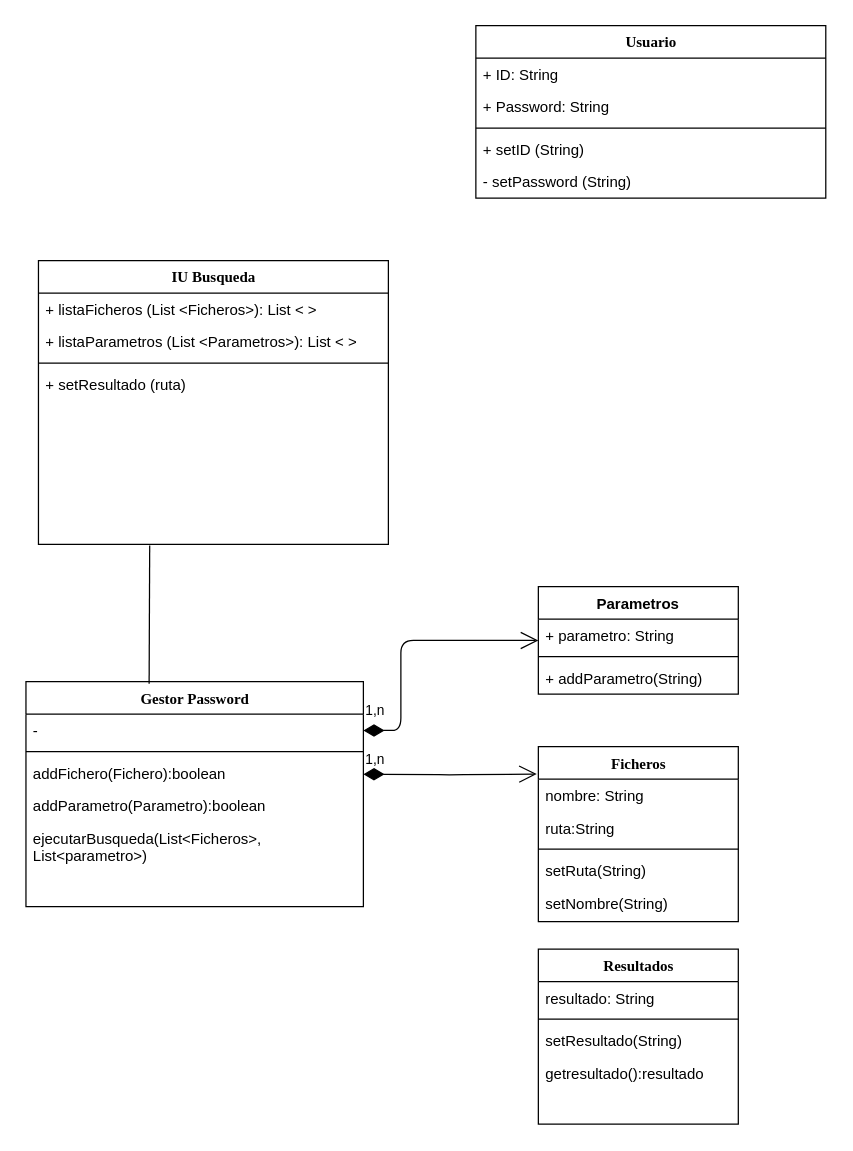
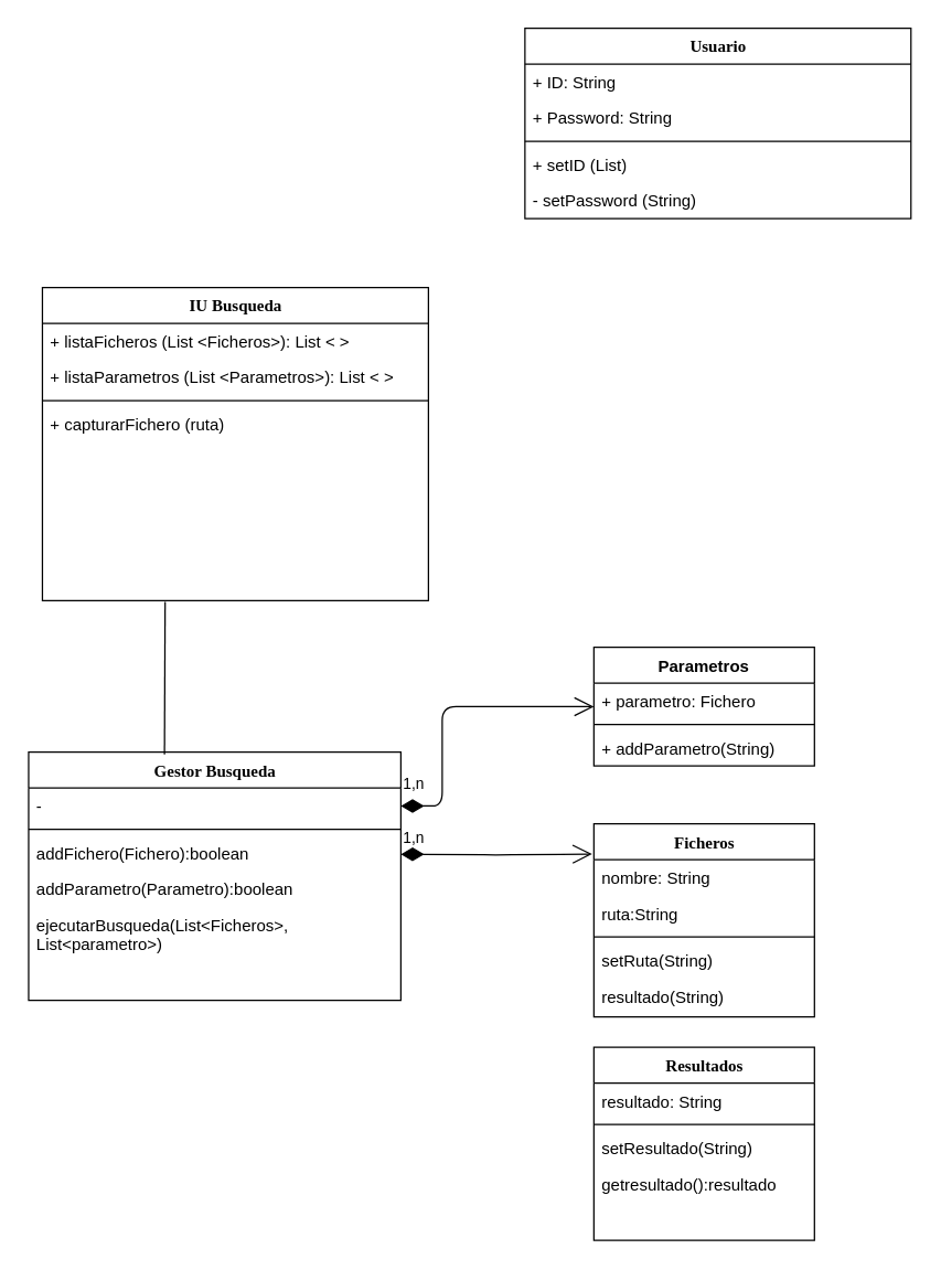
  <mxCell id="0" />
  <mxCell id="1" parent="0" />
  <mxCell id="2" value="IU Busqueda" style="swimlane;html=1;fontStyle=1;align=center;verticalAlign=top;childLayout=stackLayout;horizontal=1;startSize=26;horizontalStack=0;resizeParent=1;resizeLast=0;collapsible=1;marginBottom=0;swimlaneFillColor=#ffffff;rounded=0;shadow=0;comic=0;labelBackgroundColor=none;strokeColor=#000000;strokeWidth=1;fillColor=none;fontFamily=Verdana;fontSize=12;fontColor=#000000;" vertex="1" parent="1"><mxGeometry x="30" y="208" width="280" height="227" as="geometry" /></mxCell>
  <mxCell id="3" value="+ listaFicheros (List &amp;lt;Ficheros&amp;gt;): List &amp;lt; &amp;gt; " style="text;html=1;strokeColor=none;fillColor=none;align=left;verticalAlign=top;spacingLeft=4;spacingRight=4;whiteSpace=wrap;overflow=hidden;rotatable=0;points=[[0,0.5],[1,0.5]];portConstraint=eastwest;" vertex="1" parent="2"><mxGeometry y="26" width="280" height="26" as="geometry" /></mxCell>
  <mxCell id="4" value="+ listaParametros (List &amp;lt;Parametros&amp;gt;): List &amp;lt; &amp;gt;" style="text;html=1;strokeColor=none;fillColor=none;align=left;verticalAlign=top;spacingLeft=4;spacingRight=4;whiteSpace=wrap;overflow=hidden;rotatable=0;points=[[0,0.5],[1,0.5]];portConstraint=eastwest;" vertex="1" parent="2"><mxGeometry y="52" width="280" height="26" as="geometry" /></mxCell>
  <mxCell id="5" value="" style="line;html=1;strokeWidth=1;fillColor=none;align=left;verticalAlign=middle;spacingTop=-1;spacingLeft=3;spacingRight=3;rotatable=0;labelPosition=right;points=[];portConstraint=eastwest;" vertex="1" parent="2"><mxGeometry y="78" width="280" height="8" as="geometry" /></mxCell>
- <mxCell id="6" value="+ setResultado (ruta)" style="text;html=1;strokeColor=none;fillColor=none;align=left;verticalAlign=top;spacingLeft=4;spacingRight=4;whiteSpace=wrap;overflow=hidden;rotatable=0;points=[[0,0.5],[1,0.5]];portConstraint=eastwest;" vertex="1" parent="2"><mxGeometry y="86" width="280" height="26" as="geometry" /></mxCell>
- <mxCell id="7" value="Gestor Password" style="swimlane;html=1;fontStyle=1;align=center;verticalAlign=top;childLayout=stackLayout;horizontal=1;startSize=26;horizontalStack=0;resizeParent=1;resizeLast=0;collapsible=1;marginBottom=0;swimlaneFillColor=#ffffff;rounded=0;shadow=0;comic=0;labelBackgroundColor=none;strokeColor=#000000;strokeWidth=1;fillColor=none;fontFamily=Verdana;fontSize=12;fontColor=#000000;" vertex="1" parent="1"><mxGeometry x="20" y="545" width="270" height="180" as="geometry" /></mxCell>
+ <mxCell id="6" value="+ capturarFichero (ruta)" style="text;html=1;strokeColor=none;fillColor=none;align=left;verticalAlign=top;spacingLeft=4;spacingRight=4;whiteSpace=wrap;overflow=hidden;rotatable=0;points=[[0,0.5],[1,0.5]];portConstraint=eastwest;" vertex="1" parent="2"><mxGeometry y="86" width="280" height="26" as="geometry" /></mxCell>
+ <mxCell id="7" value="Gestor Busqueda" style="swimlane;html=1;fontStyle=1;align=center;verticalAlign=top;childLayout=stackLayout;horizontal=1;startSize=26;horizontalStack=0;resizeParent=1;resizeLast=0;collapsible=1;marginBottom=0;swimlaneFillColor=#ffffff;rounded=0;shadow=0;comic=0;labelBackgroundColor=none;strokeColor=#000000;strokeWidth=1;fillColor=none;fontFamily=Verdana;fontSize=12;fontColor=#000000;" vertex="1" parent="1"><mxGeometry x="20" y="545" width="270" height="180" as="geometry" /></mxCell>
  <mxCell id="8" value="-" style="text;html=1;strokeColor=none;fillColor=none;align=left;verticalAlign=top;spacingLeft=4;spacingRight=4;whiteSpace=wrap;overflow=hidden;rotatable=0;points=[[0,0.5],[1,0.5]];portConstraint=eastwest;" vertex="1" parent="7"><mxGeometry y="26" width="270" height="26" as="geometry" /></mxCell>
  <mxCell id="9" value="" style="line;html=1;strokeWidth=1;fillColor=none;align=left;verticalAlign=middle;spacingTop=-1;spacingLeft=3;spacingRight=3;rotatable=0;labelPosition=right;points=[];portConstraint=eastwest;" vertex="1" parent="7"><mxGeometry y="52" width="270" height="8" as="geometry" /></mxCell>
  <mxCell id="10" value="addFichero(Fichero):boolean" style="text;html=1;strokeColor=none;fillColor=none;align=left;verticalAlign=top;spacingLeft=4;spacingRight=4;whiteSpace=wrap;overflow=hidden;rotatable=0;points=[[0,0.5],[1,0.5]];portConstraint=eastwest;" vertex="1" parent="7"><mxGeometry y="60" width="270" height="26" as="geometry" /></mxCell>
  <mxCell id="11" value="&lt;div&gt;addParametro(Parametro):boolean&lt;/div&gt;" style="text;html=1;strokeColor=none;fillColor=none;align=left;verticalAlign=top;spacingLeft=4;spacingRight=4;whiteSpace=wrap;overflow=hidden;rotatable=0;points=[[0,0.5],[1,0.5]];portConstraint=eastwest;" vertex="1" parent="7"><mxGeometry y="86" width="270" height="26" as="geometry" /></mxCell>
  <mxCell id="12" value="ejecutarBusqueda(List&amp;lt;Ficheros&amp;gt;, List&amp;lt;parametro&amp;gt;)" style="text;html=1;strokeColor=none;fillColor=none;align=left;verticalAlign=top;spacingLeft=4;spacingRight=4;whiteSpace=wrap;overflow=hidden;rotatable=0;points=[[0,0.5],[1,0.5]];portConstraint=eastwest;" vertex="1" parent="7"><mxGeometry y="112" width="270" height="42" as="geometry" /></mxCell>
  <mxCell id="13" value="Ficheros" style="swimlane;html=1;fontStyle=1;align=center;verticalAlign=top;childLayout=stackLayout;horizontal=1;startSize=26;horizontalStack=0;resizeParent=1;resizeLast=0;collapsible=1;marginBottom=0;swimlaneFillColor=#ffffff;rounded=0;shadow=0;comic=0;labelBackgroundColor=none;strokeColor=#000000;strokeWidth=1;fillColor=none;fontFamily=Verdana;fontSize=12;fontColor=#000000;" vertex="1" parent="1"><mxGeometry x="430" y="597" width="160" height="140" as="geometry" /></mxCell>
  <mxCell id="14" value="nombre: String" style="text;html=1;strokeColor=none;fillColor=none;align=left;verticalAlign=top;spacingLeft=4;spacingRight=4;whiteSpace=wrap;overflow=hidden;rotatable=0;points=[[0,0.5],[1,0.5]];portConstraint=eastwest;" vertex="1" parent="13"><mxGeometry y="26" width="160" height="26" as="geometry" /></mxCell>
  <mxCell id="15" value="ruta:String" style="text;html=1;strokeColor=none;fillColor=none;align=left;verticalAlign=top;spacingLeft=4;spacingRight=4;whiteSpace=wrap;overflow=hidden;rotatable=0;points=[[0,0.5],[1,0.5]];portConstraint=eastwest;" vertex="1" parent="13"><mxGeometry y="52" width="160" height="26" as="geometry" /></mxCell>
  <mxCell id="16" value="" style="line;html=1;strokeWidth=1;fillColor=none;align=left;verticalAlign=middle;spacingTop=-1;spacingLeft=3;spacingRight=3;rotatable=0;labelPosition=right;points=[];portConstraint=eastwest;" vertex="1" parent="13"><mxGeometry y="78" width="160" height="8" as="geometry" /></mxCell>
  <mxCell id="17" value="setRuta(String)" style="text;html=1;strokeColor=none;fillColor=none;align=left;verticalAlign=top;spacingLeft=4;spacingRight=4;whiteSpace=wrap;overflow=hidden;rotatable=0;points=[[0,0.5],[1,0.5]];portConstraint=eastwest;" vertex="1" parent="13"><mxGeometry y="86" width="160" height="26" as="geometry" /></mxCell>
- <mxCell id="18" value="setNombre(String)" style="text;html=1;strokeColor=none;fillColor=none;align=left;verticalAlign=top;spacingLeft=4;spacingRight=4;whiteSpace=wrap;overflow=hidden;rotatable=0;points=[[0,0.5],[1,0.5]];portConstraint=eastwest;" vertex="1" parent="13"><mxGeometry y="112" width="160" height="26" as="geometry" /></mxCell>
+ <mxCell id="18" value="resultado(String)" style="text;html=1;strokeColor=none;fillColor=none;align=left;verticalAlign=top;spacingLeft=4;spacingRight=4;whiteSpace=wrap;overflow=hidden;rotatable=0;points=[[0,0.5],[1,0.5]];portConstraint=eastwest;" vertex="1" parent="13"><mxGeometry y="112" width="160" height="26" as="geometry" /></mxCell>
  <mxCell id="19" value="Parametros" style="swimlane;fontStyle=1;align=center;verticalAlign=top;childLayout=stackLayout;horizontal=1;startSize=26;horizontalStack=0;resizeParent=1;resizeParentMax=0;resizeLast=0;collapsible=1;marginBottom=0;" vertex="1" parent="1"><mxGeometry x="430" y="469" width="160" height="86" as="geometry" /></mxCell>
- <mxCell id="20" value="+ parametro: String&#10;" style="text;strokeColor=none;fillColor=none;align=left;verticalAlign=top;spacingLeft=4;spacingRight=4;overflow=hidden;rotatable=0;points=[[0,0.5],[1,0.5]];portConstraint=eastwest;" vertex="1" parent="19"><mxGeometry y="26" width="160" height="26" as="geometry" /></mxCell>
+ <mxCell id="20" value="+ parametro: Fichero&#10;" style="text;strokeColor=none;fillColor=none;align=left;verticalAlign=top;spacingLeft=4;spacingRight=4;overflow=hidden;rotatable=0;points=[[0,0.5],[1,0.5]];portConstraint=eastwest;" vertex="1" parent="19"><mxGeometry y="26" width="160" height="26" as="geometry" /></mxCell>
  <mxCell id="21" value="" style="line;strokeWidth=1;fillColor=none;align=left;verticalAlign=middle;spacingTop=-1;spacingLeft=3;spacingRight=3;rotatable=0;labelPosition=right;points=[];portConstraint=eastwest;" vertex="1" parent="19"><mxGeometry y="52" width="160" height="8" as="geometry" /></mxCell>
  <mxCell id="22" value="+ addParametro(String)" style="text;strokeColor=none;fillColor=none;align=left;verticalAlign=top;spacingLeft=4;spacingRight=4;overflow=hidden;rotatable=0;points=[[0,0.5],[1,0.5]];portConstraint=eastwest;" vertex="1" parent="19"><mxGeometry y="60" width="160" height="26" as="geometry" /></mxCell>
  <mxCell id="23" value="1,n" style="endArrow=open;html=1;endSize=12;startArrow=diamondThin;startSize=14;startFill=1;edgeStyle=orthogonalEdgeStyle;align=left;verticalAlign=bottom;entryX=0;entryY=0.5;entryDx=0;entryDy=0;exitX=1;exitY=0.5;exitDx=0;exitDy=0;" edge="1" parent="1" source="8" target="19"><mxGeometry x="-0.65" y="30" relative="1" as="geometry"><mxPoint x="438" y="411" as="sourcePoint" /><mxPoint x="510" y="493.5" as="targetPoint" /><Array as="points"><mxPoint x="320" y="584" /><mxPoint x="320" y="512" /></Array><mxPoint as="offset" /></mxGeometry></mxCell>
  <mxCell id="24" value="" style="endArrow=none;html=1;entryX=0.365;entryY=0.009;entryDx=0;entryDy=0;entryPerimeter=0;endFill=0;" edge="1" parent="1" target="7"><mxGeometry width="50" height="50" relative="1" as="geometry"><mxPoint x="119" y="436" as="sourcePoint" /><mxPoint x="100" y="469" as="targetPoint" /></mxGeometry></mxCell>
  <mxCell id="25" value="1,n" style="endArrow=open;html=1;endSize=12;startArrow=diamondThin;startSize=14;startFill=1;edgeStyle=orthogonalEdgeStyle;align=left;verticalAlign=bottom;entryX=-0.008;entryY=0.156;entryDx=0;entryDy=0;entryPerimeter=0;" edge="1" parent="1" target="13"><mxGeometry x="-1" y="3" relative="1" as="geometry"><mxPoint x="290" y="619" as="sourcePoint" /><mxPoint x="410" y="619" as="targetPoint" /></mxGeometry></mxCell>
  <mxCell id="26" value="Resultados" style="swimlane;html=1;fontStyle=1;align=center;verticalAlign=top;childLayout=stackLayout;horizontal=1;startSize=26;horizontalStack=0;resizeParent=1;resizeLast=0;collapsible=1;marginBottom=0;swimlaneFillColor=#ffffff;rounded=0;shadow=0;comic=0;labelBackgroundColor=none;strokeColor=#000000;strokeWidth=1;fillColor=none;fontFamily=Verdana;fontSize=12;fontColor=#000000;" vertex="1" parent="1"><mxGeometry x="430" y="759" width="160" height="140" as="geometry" /></mxCell>
  <mxCell id="27" value="resultado: String" style="text;html=1;strokeColor=none;fillColor=none;align=left;verticalAlign=top;spacingLeft=4;spacingRight=4;whiteSpace=wrap;overflow=hidden;rotatable=0;points=[[0,0.5],[1,0.5]];portConstraint=eastwest;" vertex="1" parent="26"><mxGeometry y="26" width="160" height="26" as="geometry" /></mxCell>
  <mxCell id="28" value="" style="line;html=1;strokeWidth=1;fillColor=none;align=left;verticalAlign=middle;spacingTop=-1;spacingLeft=3;spacingRight=3;rotatable=0;labelPosition=right;points=[];portConstraint=eastwest;" vertex="1" parent="26"><mxGeometry y="52" width="160" height="8" as="geometry" /></mxCell>
  <mxCell id="29" value="&lt;div&gt;setResultado(String)&lt;/div&gt;" style="text;html=1;strokeColor=none;fillColor=none;align=left;verticalAlign=top;spacingLeft=4;spacingRight=4;whiteSpace=wrap;overflow=hidden;rotatable=0;points=[[0,0.5],[1,0.5]];portConstraint=eastwest;" vertex="1" parent="26"><mxGeometry y="60" width="160" height="26" as="geometry" /></mxCell>
  <mxCell id="30" value="getresultado():resultado" style="text;html=1;strokeColor=none;fillColor=none;align=left;verticalAlign=top;spacingLeft=4;spacingRight=4;whiteSpace=wrap;overflow=hidden;rotatable=0;points=[[0,0.5],[1,0.5]];portConstraint=eastwest;" vertex="1" parent="26"><mxGeometry y="86" width="160" height="26" as="geometry" /></mxCell>
  <mxCell id="31" value="Usuario" style="swimlane;html=1;fontStyle=1;align=center;verticalAlign=top;childLayout=stackLayout;horizontal=1;startSize=26;horizontalStack=0;resizeParent=1;resizeLast=0;collapsible=1;marginBottom=0;swimlaneFillColor=#ffffff;rounded=0;shadow=0;comic=0;labelBackgroundColor=none;strokeColor=#000000;strokeWidth=1;fillColor=none;fontFamily=Verdana;fontSize=12;fontColor=#000000;" vertex="1" parent="1"><mxGeometry x="380" y="20" width="280" height="138" as="geometry" /></mxCell>
  <mxCell id="32" value="+ ID: String" style="text;html=1;strokeColor=none;fillColor=none;align=left;verticalAlign=top;spacingLeft=4;spacingRight=4;whiteSpace=wrap;overflow=hidden;rotatable=0;points=[[0,0.5],[1,0.5]];portConstraint=eastwest;" vertex="1" parent="31"><mxGeometry y="26" width="280" height="26" as="geometry" /></mxCell>
  <mxCell id="33" value="+ Password: String" style="text;html=1;strokeColor=none;fillColor=none;align=left;verticalAlign=top;spacingLeft=4;spacingRight=4;whiteSpace=wrap;overflow=hidden;rotatable=0;points=[[0,0.5],[1,0.5]];portConstraint=eastwest;" vertex="1" parent="31"><mxGeometry y="52" width="280" height="26" as="geometry" /></mxCell>
  <mxCell id="34" value="" style="line;html=1;strokeWidth=1;fillColor=none;align=left;verticalAlign=middle;spacingTop=-1;spacingLeft=3;spacingRight=3;rotatable=0;labelPosition=right;points=[];portConstraint=eastwest;" vertex="1" parent="31"><mxGeometry y="78" width="280" height="8" as="geometry" /></mxCell>
- <mxCell id="35" value="+ setID (String)" style="text;html=1;strokeColor=none;fillColor=none;align=left;verticalAlign=top;spacingLeft=4;spacingRight=4;whiteSpace=wrap;overflow=hidden;rotatable=0;points=[[0,0.5],[1,0.5]];portConstraint=eastwest;" vertex="1" parent="31"><mxGeometry y="86" width="280" height="26" as="geometry" /></mxCell>
+ <mxCell id="35" value="+ setID (List)" style="text;html=1;strokeColor=none;fillColor=none;align=left;verticalAlign=top;spacingLeft=4;spacingRight=4;whiteSpace=wrap;overflow=hidden;rotatable=0;points=[[0,0.5],[1,0.5]];portConstraint=eastwest;" vertex="1" parent="31"><mxGeometry y="86" width="280" height="26" as="geometry" /></mxCell>
  <mxCell id="36" value="- setPassword (String)" style="text;html=1;strokeColor=none;fillColor=none;align=left;verticalAlign=top;spacingLeft=4;spacingRight=4;whiteSpace=wrap;overflow=hidden;rotatable=0;points=[[0,0.5],[1,0.5]];portConstraint=eastwest;" vertex="1" parent="31"><mxGeometry y="112" width="280" height="26" as="geometry" /></mxCell>
